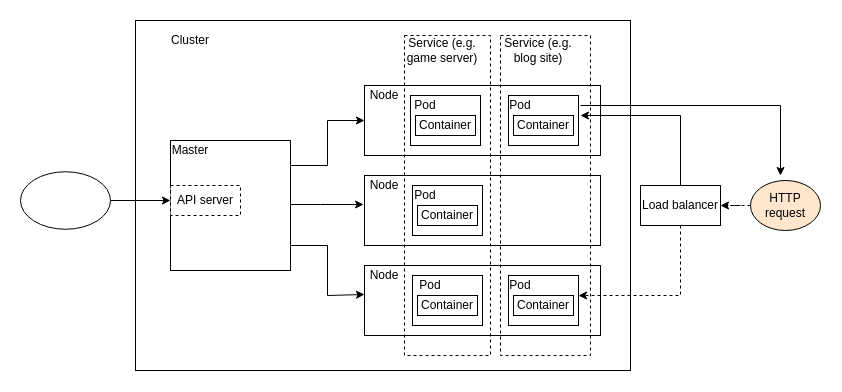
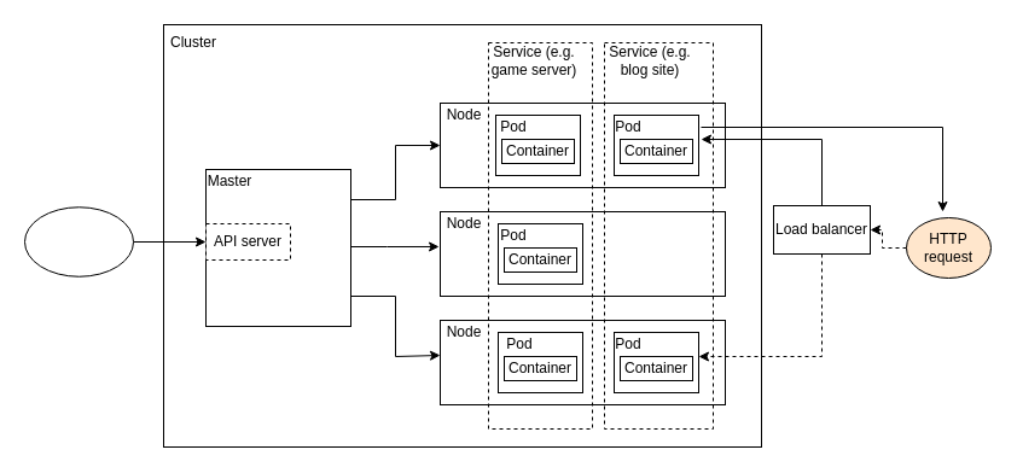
  <mxCell id="0" />
  <mxCell id="1" parent="0" />
  <mxCell id="2" value="" style="rounded=0;whiteSpace=wrap;html=1;" vertex="1" parent="1"><mxGeometry x="135" y="20" width="495" height="350" as="geometry" /></mxCell>
- <mxCell id="3" value="Cluster" style="text;html=1;strokeColor=none;fillColor=none;align=center;verticalAlign=middle;whiteSpace=wrap;rounded=0;" vertex="1" parent="1"><mxGeometry x="170" y="30" width="40" height="20" as="geometry" /></mxCell>
+ <mxCell id="3" value="Cluster" style="text;html=1;strokeColor=none;fillColor=none;align=center;verticalAlign=middle;whiteSpace=wrap;rounded=0;" vertex="1" parent="1"><mxGeometry x="140" y="25" width="40" height="20" as="geometry" /></mxCell>
  <mxCell id="4" style="edgeStyle=orthogonalEdgeStyle;rounded=0;orthogonalLoop=1;jettySize=auto;html=1;entryX=0;entryY=0.5;entryDx=0;entryDy=0;" edge="1" parent="1" source="26" target="10"><mxGeometry relative="1" as="geometry"><mxPoint x="40" y="200" as="sourcePoint" /><Array as="points"><mxPoint x="30" y="200" /></Array></mxGeometry></mxCell>
  <mxCell id="5" style="edgeStyle=orthogonalEdgeStyle;rounded=0;orthogonalLoop=1;jettySize=auto;html=1;entryX=0;entryY=0.414;entryDx=0;entryDy=0;entryPerimeter=0;" edge="1" parent="1" source="8" target="13"><mxGeometry relative="1" as="geometry"><Array as="points"><mxPoint x="327" y="245" /><mxPoint x="327" y="295" /></Array></mxGeometry></mxCell>
  <mxCell id="6" style="edgeStyle=orthogonalEdgeStyle;rounded=0;orthogonalLoop=1;jettySize=auto;html=1;entryX=0;entryY=0.5;entryDx=0;entryDy=0;" edge="1" parent="1" source="8" target="11"><mxGeometry relative="1" as="geometry"><Array as="points"><mxPoint x="327" y="165" /><mxPoint x="327" y="120" /></Array></mxGeometry></mxCell>
  <mxCell id="7" style="edgeStyle=orthogonalEdgeStyle;rounded=0;orthogonalLoop=1;jettySize=auto;html=1;entryX=-0.004;entryY=0.414;entryDx=0;entryDy=0;entryPerimeter=0;" edge="1" parent="1" source="8" target="12"><mxGeometry relative="1" as="geometry"><Array as="points"><mxPoint x="320" y="204" /><mxPoint x="320" y="204" /></Array></mxGeometry></mxCell>
  <mxCell id="8" value="" style="rounded=0;whiteSpace=wrap;html=1;" vertex="1" parent="1"><mxGeometry x="170" y="140" width="120" height="130" as="geometry" /></mxCell>
  <mxCell id="9" value="Master" style="text;html=1;strokeColor=none;fillColor=none;align=center;verticalAlign=middle;whiteSpace=wrap;rounded=0;" vertex="1" parent="1"><mxGeometry x="170" y="140" width="40" height="20" as="geometry" /></mxCell>
  <mxCell id="10" value="API server" style="rounded=0;whiteSpace=wrap;html=1;dashed=1;" vertex="1" parent="1"><mxGeometry x="170" y="185" width="70" height="30" as="geometry" /></mxCell>
  <mxCell id="11" value="" style="rounded=0;whiteSpace=wrap;html=1;" vertex="1" parent="1"><mxGeometry x="364" y="85" width="236" height="70" as="geometry" /></mxCell>
  <mxCell id="12" value="" style="rounded=0;whiteSpace=wrap;html=1;" vertex="1" parent="1"><mxGeometry x="364" y="175" width="236" height="70" as="geometry" /></mxCell>
  <mxCell id="13" value="" style="rounded=0;whiteSpace=wrap;html=1;" vertex="1" parent="1"><mxGeometry x="364" y="265" width="236" height="70" as="geometry" /></mxCell>
  <mxCell id="14" value="Node" style="text;html=1;strokeColor=none;fillColor=none;align=center;verticalAlign=middle;whiteSpace=wrap;rounded=0;" vertex="1" parent="1"><mxGeometry x="364" y="85" width="40" height="20" as="geometry" /></mxCell>
  <mxCell id="15" value="Node" style="text;html=1;strokeColor=none;fillColor=none;align=center;verticalAlign=middle;whiteSpace=wrap;rounded=0;" vertex="1" parent="1"><mxGeometry x="364" y="265" width="40" height="20" as="geometry" /></mxCell>
  <mxCell id="16" value="Node" style="text;html=1;strokeColor=none;fillColor=none;align=center;verticalAlign=middle;whiteSpace=wrap;rounded=0;" vertex="1" parent="1"><mxGeometry x="364" y="175" width="40" height="20" as="geometry" /></mxCell>
  <mxCell id="17" value="" style="rounded=0;whiteSpace=wrap;html=1;dashed=1;fillColor=none;" vertex="1" parent="1"><mxGeometry x="404" y="35" width="86" height="320" as="geometry" /></mxCell>
  <mxCell id="18" value="" style="rounded=0;whiteSpace=wrap;html=1;dashed=1;fillColor=none;" vertex="1" parent="1"><mxGeometry x="500" y="35" width="90" height="320" as="geometry" /></mxCell>
  <mxCell id="19" value="Service (e.g. game server)" style="text;html=1;strokeColor=none;fillColor=none;align=center;verticalAlign=middle;whiteSpace=wrap;rounded=0;dashed=1;" vertex="1" parent="1"><mxGeometry x="404" y="30" width="76" height="40" as="geometry" /></mxCell>
  <mxCell id="20" value="Service (e.g. blog site)" style="text;html=1;strokeColor=none;fillColor=none;align=center;verticalAlign=middle;whiteSpace=wrap;rounded=0;dashed=1;" vertex="1" parent="1"><mxGeometry x="498" y="35" width="80" height="30" as="geometry" /></mxCell>
  <mxCell id="21" value="" style="rounded=0;whiteSpace=wrap;html=1;fillColor=#ffffff;" vertex="1" parent="1"><mxGeometry x="412" y="185" width="70" height="50" as="geometry" /></mxCell>
  <mxCell id="22" value="" style="rounded=0;whiteSpace=wrap;html=1;fillColor=#ffffff;" vertex="1" parent="1"><mxGeometry x="412" y="275" width="70" height="50" as="geometry" /></mxCell>
  <mxCell id="23" value="" style="rounded=0;whiteSpace=wrap;html=1;fillColor=#ffffff;" vertex="1" parent="1"><mxGeometry x="508" y="275" width="70" height="50" as="geometry" /></mxCell>
  <mxCell id="24" value="" style="rounded=0;whiteSpace=wrap;html=1;fillColor=#ffffff;" vertex="1" parent="1"><mxGeometry x="508" y="95" width="70" height="50" as="geometry" /></mxCell>
  <mxCell id="25" value="" style="rounded=0;whiteSpace=wrap;html=1;fillColor=#ffffff;" vertex="1" parent="1"><mxGeometry x="410" y="95" width="70" height="50" as="geometry" /></mxCell>
  <mxCell id="26" value="" style="ellipse;whiteSpace=wrap;html=1;fillColor=#ffffff;" vertex="1" parent="1"><mxGeometry x="20" y="171.25" width="90" height="57.5" as="geometry" /></mxCell>
  <mxCell id="27" value="" style="edgeStyle=orthogonalEdgeStyle;rounded=0;orthogonalLoop=1;jettySize=auto;html=1;dashed=1;" edge="1" parent="1" source="28" target="31"><mxGeometry relative="1" as="geometry" /></mxCell>
  <mxCell id="28" value="HTTP request" style="ellipse;whiteSpace=wrap;html=1;fillColor=#ffe6cc;" vertex="1" parent="1"><mxGeometry x="750" y="180" width="70" height="50" as="geometry" /></mxCell>
  <mxCell id="29" style="edgeStyle=orthogonalEdgeStyle;rounded=0;orthogonalLoop=1;jettySize=auto;html=1;entryX=1;entryY=1;entryDx=0;entryDy=0;dashed=1;" edge="1" parent="1" source="31"><mxGeometry relative="1" as="geometry"><mxPoint x="578" y="295" as="targetPoint" /><Array as="points"><mxPoint x="680" y="295" /></Array></mxGeometry></mxCell>
  <mxCell id="30" style="edgeStyle=orthogonalEdgeStyle;rounded=0;orthogonalLoop=1;jettySize=auto;html=1;" edge="1" parent="1" source="31"><mxGeometry relative="1" as="geometry"><mxPoint x="580" y="115" as="targetPoint" /><Array as="points"><mxPoint x="680" y="115" /></Array></mxGeometry></mxCell>
- <mxCell id="31" value="Load balancer" style="rounded=0;whiteSpace=wrap;html=1;fillColor=#ffffff;" vertex="1" parent="1"><mxGeometry x="640" y="185" width="80" height="40" as="geometry" /></mxCell>
+ <mxCell id="31" value="Load balancer" style="rounded=0;whiteSpace=wrap;html=1;fillColor=#ffffff;" vertex="1" parent="1"><mxGeometry x="640" y="170" width="80" height="40" as="geometry" /></mxCell>
  <mxCell id="32" value="Pod" style="text;html=1;strokeColor=none;fillColor=none;align=center;verticalAlign=middle;whiteSpace=wrap;rounded=0;" vertex="1" parent="1"><mxGeometry x="390" y="95" width="70" height="20" as="geometry" /></mxCell>
  <mxCell id="33" style="edgeStyle=orthogonalEdgeStyle;rounded=0;orthogonalLoop=1;jettySize=auto;html=1;" edge="1" parent="1"><mxGeometry relative="1" as="geometry"><mxPoint x="780" y="175" as="targetPoint" /><mxPoint x="580" y="105" as="sourcePoint" /><Array as="points"><mxPoint x="780" y="105" /></Array></mxGeometry></mxCell>
  <mxCell id="34" value="Container" style="rounded=0;whiteSpace=wrap;html=1;fillColor=#ffffff;" vertex="1" parent="1"><mxGeometry x="415" y="115" width="60" height="20" as="geometry" /></mxCell>
  <mxCell id="35" value="Container" style="rounded=0;whiteSpace=wrap;html=1;fillColor=#ffffff;" vertex="1" parent="1"><mxGeometry x="513" y="115" width="60" height="20" as="geometry" /></mxCell>
  <mxCell id="36" value="Container" style="rounded=0;whiteSpace=wrap;html=1;fillColor=#ffffff;" vertex="1" parent="1"><mxGeometry x="513" y="295" width="60" height="20" as="geometry" /></mxCell>
  <mxCell id="37" value="Container" style="rounded=0;whiteSpace=wrap;html=1;fillColor=#ffffff;" vertex="1" parent="1"><mxGeometry x="417" y="295" width="60" height="20" as="geometry" /></mxCell>
  <mxCell id="38" value="Container" style="rounded=0;whiteSpace=wrap;html=1;fillColor=#ffffff;" vertex="1" parent="1"><mxGeometry x="417" y="205" width="60" height="20" as="geometry" /></mxCell>
  <mxCell id="39" value="Pod" style="text;html=1;strokeColor=none;fillColor=none;align=center;verticalAlign=middle;whiteSpace=wrap;rounded=0;" vertex="1" parent="1"><mxGeometry x="405" y="185" width="40" height="20" as="geometry" /></mxCell>
  <mxCell id="40" value="Pod" style="text;html=1;strokeColor=none;fillColor=none;align=center;verticalAlign=middle;whiteSpace=wrap;rounded=0;" vertex="1" parent="1"><mxGeometry x="410" y="275" width="40" height="20" as="geometry" /></mxCell>
  <mxCell id="41" value="Pod" style="text;html=1;strokeColor=none;fillColor=none;align=center;verticalAlign=middle;whiteSpace=wrap;rounded=0;" vertex="1" parent="1"><mxGeometry x="500" y="275" width="40" height="20" as="geometry" /></mxCell>
  <mxCell id="42" value="Pod" style="text;html=1;strokeColor=none;fillColor=none;align=center;verticalAlign=middle;whiteSpace=wrap;rounded=0;" vertex="1" parent="1"><mxGeometry x="500" y="95" width="40" height="20" as="geometry" /></mxCell>
